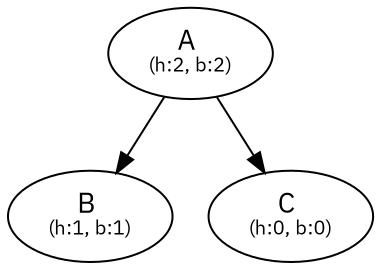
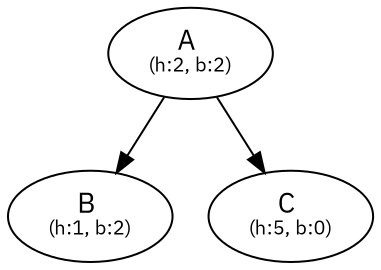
  digraph {
    fontname="IBM Plex Sans"
    node [fontname="IBM Plex Sans"]
    edge [fontname="IBM Plex Sans"]
    n1 [label=<A <br/><font point-size="10">(h:2, b:2)</font>>]
-   n2 [label=<B <br/><font point-size="10">(h:1, b:1)</font>>]
-   n3 [label=<C <br/><font point-size="10">(h:0, b:0)</font>>]
+   n2 [label=<B <br/><font point-size="10">(h:1, b:2)</font>>]
+   n3 [label=<C <br/><font point-size="10">(h:5, b:0)</font>>]
    n1 -> n2
    n1 -> n3
  }
